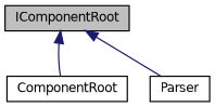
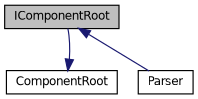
  digraph {
    node [color=black fillcolor=white fontname=Helvetica fontsize=10 shape=record style=filled]
    edge [color=midnightblue dir=back fontname=Helvetica fontsize=10 labelfontname=Helvetica labelfontsize=10 style=solid]
    n1 [fillcolor=grey75 fontcolor=black height=0.2 label=IComponentRoot width=0.4]
    n2 [height=0.2 label=ComponentRoot width=0.4]
    n3 [height=0.2 label=Parser width=0.4]
-   n1 -> n2
+   n2 -> n1
    n1 -> n3
  }
